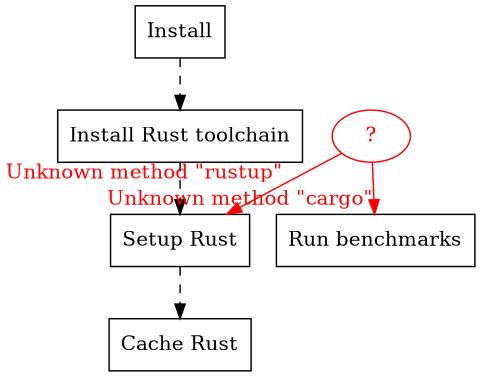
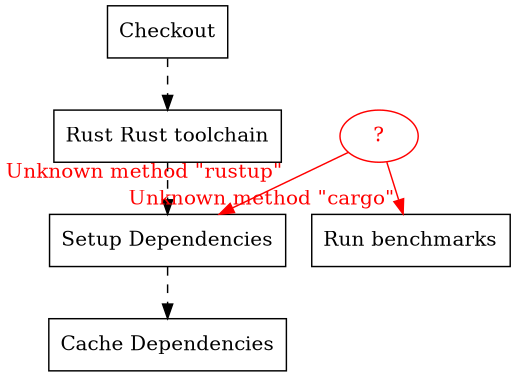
  digraph {
    node [shape=rect]
    edge [style=dashed]
-   Checkout [label=Install]
-   "Install Rust toolchain"
-   "Setup Rust"
-   "Cache Dependencies" [label="Cache Rust"]
+   Checkout
+   "Install Rust toolchain" [label="Rust Rust toolchain"]
+   "Setup Rust" [label="Setup Dependencies"]
+   "Cache Dependencies"
    "?" [color=red fontcolor=red shape=ellipse]
    "Run benchmarks"
    Checkout -> "Install Rust toolchain"
    "Install Rust toolchain" -> "Setup Rust"
    "Setup Rust" -> "Cache Dependencies"
    "?" -> "Setup Rust" [color=red fontcolor=red style=solid xlabel="Unknown method \"rustup\""]
    "?" -> "Run benchmarks" [color=red fontcolor=red style=solid xlabel="Unknown method \"cargo\""]
  }
